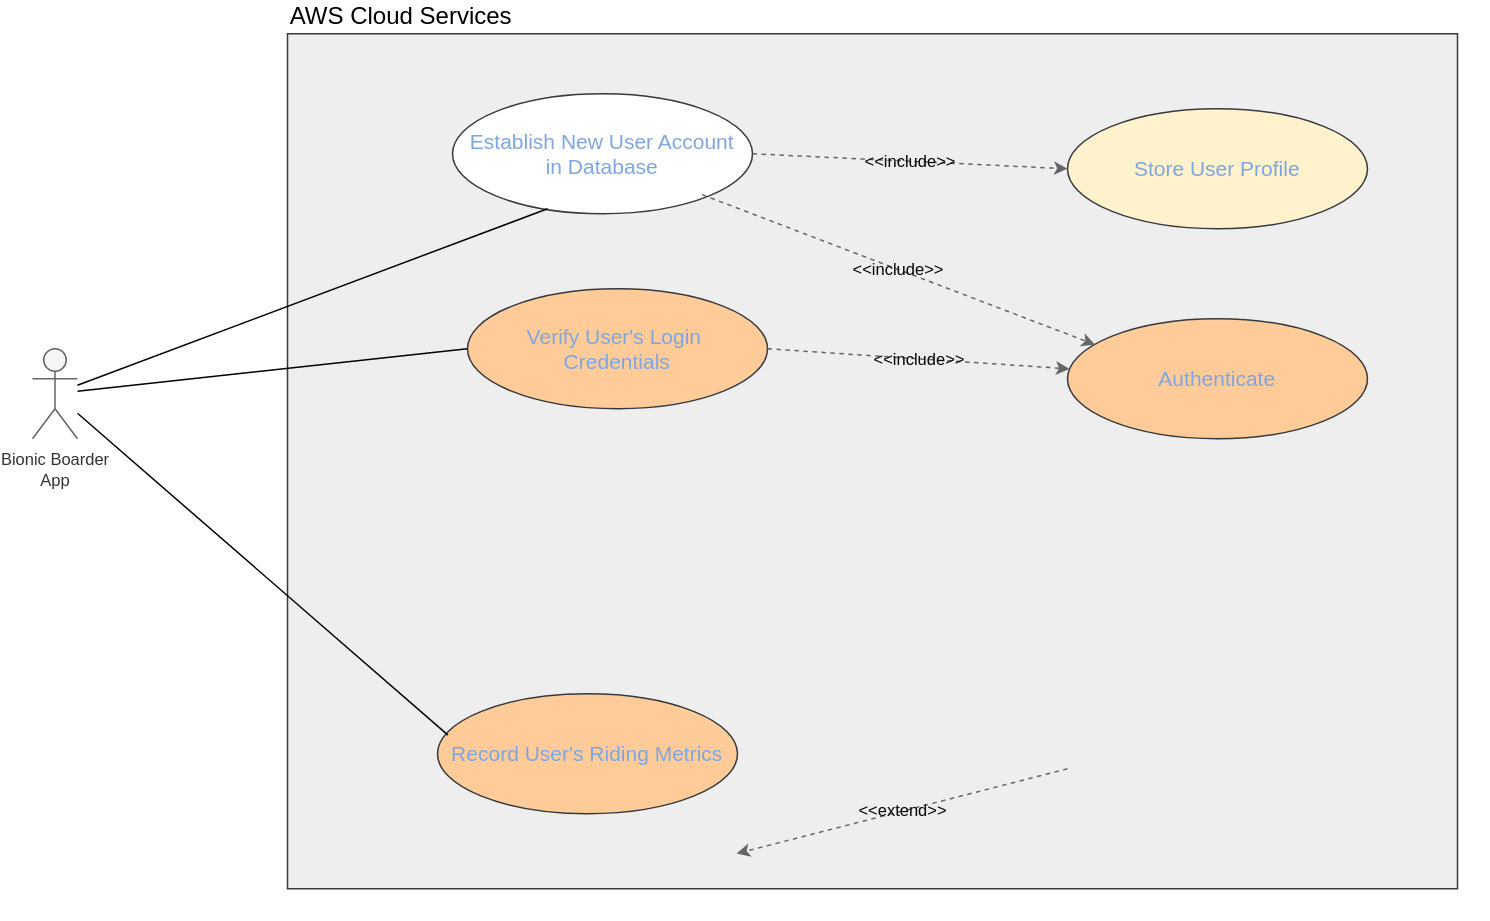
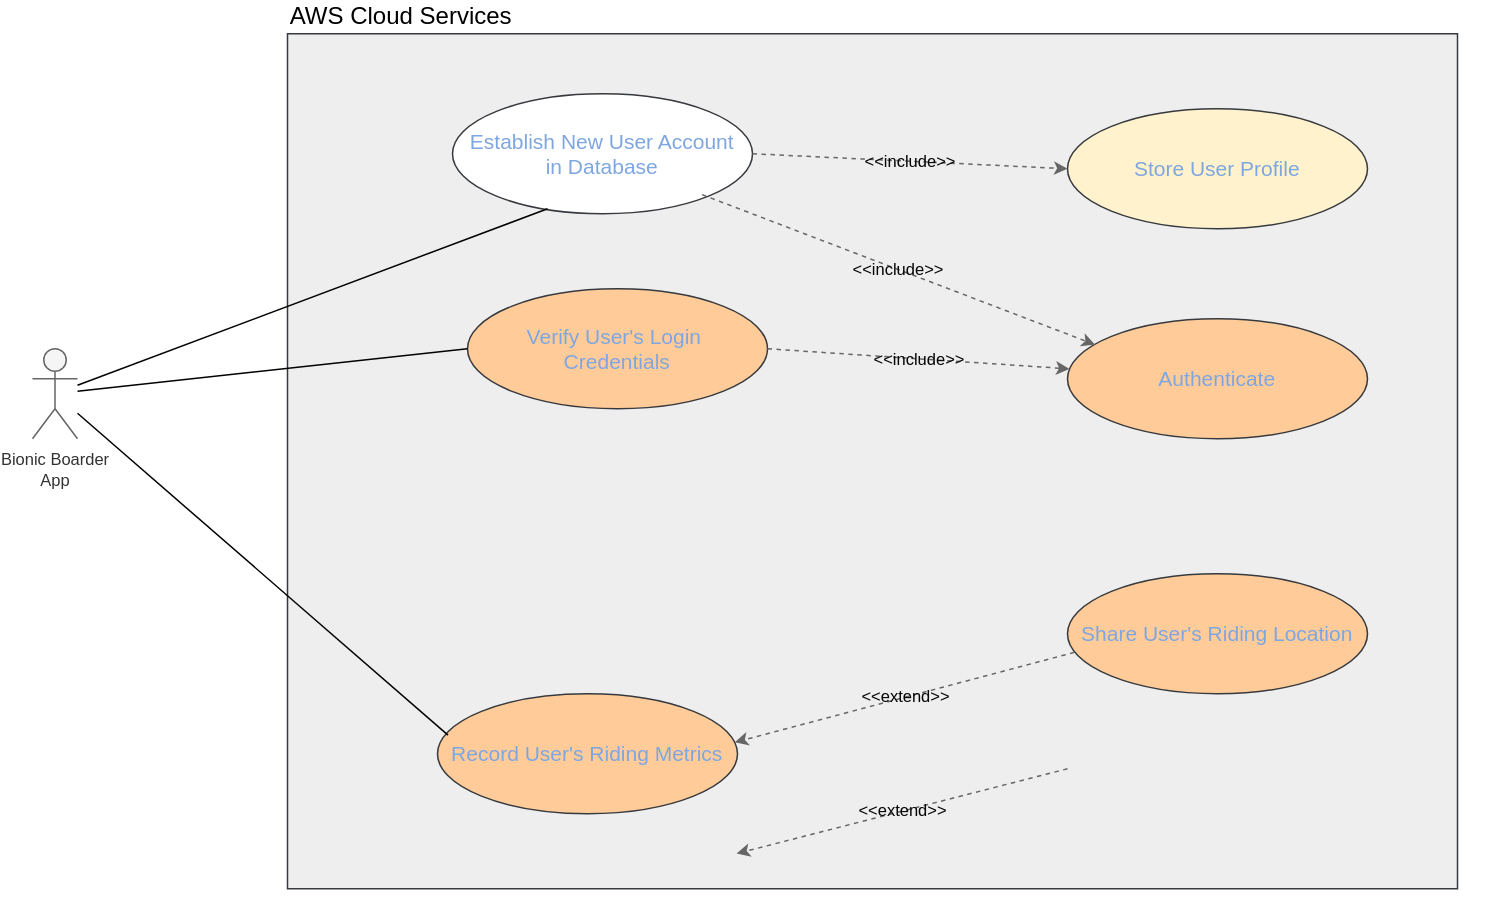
  <mxCell id="0" />
  <mxCell id="1" parent="0" />
  <mxCell id="2" value="Specimen and collection" style="edgeStyle=orthogonalEdgeStyle;endArrow=block;html=1;" parent="1" edge="1"><mxGeometry relative="1" as="geometry"><mxPoint x="500" y="60" as="targetPoint" /></mxGeometry></mxCell>
  <mxCell id="3" value="report delivery offline" style="edgeStyle=orthogonalEdgeStyle;endArrow=block;html=1;" parent="1" edge="1"><mxGeometry relative="1" as="geometry"><mxPoint x="450" y="90" as="sourcePoint" /></mxGeometry></mxCell>
  <mxCell id="4" value="&lt;div&gt;&lt;font style=&quot;font-size: 11px;&quot;&gt;Bionic Boarder&lt;/font&gt;&lt;/div&gt;&lt;div&gt;&lt;font style=&quot;font-size: 11px;&quot;&gt;App&lt;/font&gt;&lt;/div&gt;" style="shape=umlActor;verticalLabelPosition=bottom;verticalAlign=top;html=1;outlineConnect=0;strokeColor=#666666;align=center;fontFamily=Helvetica;fontSize=12;fontColor=#333333;labelBackgroundColor=none;fillColor=#f5f5f5;horizontal=1;textShadow=0;" parent="1" vertex="1"><mxGeometry x="20" y="230" width="30" height="60" as="geometry" /></mxCell>
  <mxCell id="5" value="&lt;font&gt;AWS Cloud Services&lt;/font&gt;" style="rounded=0;whiteSpace=wrap;html=1;labelPosition=center;verticalLabelPosition=top;align=left;verticalAlign=bottom;fillColor=#eeeeee;strokeColor=#36393d;fontSize=16;fontColor=#000000;" parent="1" vertex="1"><mxGeometry x="190" y="20" width="780" height="570" as="geometry" /></mxCell>
  <mxCell id="6" value="&lt;font style=&quot;font-size: 14px;&quot;&gt;Establish New User Account&lt;/font&gt;&lt;div&gt;&lt;font style=&quot;font-size: 14px;&quot;&gt;in Database&lt;/font&gt;&lt;/div&gt;" style="ellipse;whiteSpace=wrap;html=1;fillColor=#ffffff;strokeColor=#36393d;fontColor=#7EA6E0;" parent="1" vertex="1"><mxGeometry x="300" y="60" width="200" height="80" as="geometry" /></mxCell>
  <mxCell id="7" style="rounded=0;orthogonalLoop=1;jettySize=auto;html=1;strokeColor=#000000;endArrow=none;startFill=0;shadow=0;jumpStyle=none;entryX=0.317;entryY=0.958;entryDx=0;entryDy=0;entryPerimeter=0;" parent="1" source="4" target="6" edge="1"><mxGeometry relative="1" as="geometry"><mxPoint x="80" y="150" as="sourcePoint" /><mxPoint x="230" y="100" as="targetPoint" /></mxGeometry></mxCell>
  <mxCell id="8" value="&lt;font style=&quot;font-size: 14px;&quot;&gt;Store User Profile&lt;/font&gt;" style="ellipse;whiteSpace=wrap;html=1;fillColor=#fff2cc;strokeColor=#36393d;fontColor=#7EA6E0;" parent="1" vertex="1"><mxGeometry x="710" y="70" width="200" height="80" as="geometry" /></mxCell>
  <mxCell id="9" value="&amp;lt;&amp;lt;extend&amp;gt;&amp;gt;" style="endArrow=classic;html=1;rounded=0;fillColor=#f5f5f5;gradientColor=#b3b3b3;strokeColor=#666666;dashed=1;fontColor=#060606;align=center;labelBackgroundColor=none;entryX=0.997;entryY=0.582;entryDx=0;entryDy=0;exitX=0.124;exitY=0.819;exitDx=0;exitDy=0;exitPerimeter=0;entryPerimeter=0;" parent="1" edge="1"><mxGeometry width="50" height="50" relative="1" as="geometry"><mxPoint x="710" y="510" as="sourcePoint" /><mxPoint x="489.4" y="566.56" as="targetPoint" /></mxGeometry></mxCell>
  <mxCell id="10" value="&amp;lt;&amp;lt;include&amp;gt;&amp;gt;" style="endArrow=classic;html=1;rounded=0;fillColor=#f5f5f5;gradientColor=#b3b3b3;strokeColor=#666666;dashed=1;fontColor=#060606;align=center;labelBackgroundColor=none;entryX=0;entryY=0.5;entryDx=0;entryDy=0;exitX=1;exitY=0.5;exitDx=0;exitDy=0;" edge="1" parent="1" source="6" target="8"><mxGeometry width="50" height="50" relative="1" as="geometry"><mxPoint x="530" y="100" as="sourcePoint" /><mxPoint x="747" y="102" as="targetPoint" /></mxGeometry></mxCell>
  <mxCell id="11" value="&lt;font style=&quot;font-size: 14px;&quot;&gt;Authenticate&lt;/font&gt;" style="ellipse;whiteSpace=wrap;html=1;fillColor=#ffcc99;strokeColor=#36393d;fontColor=#7EA6E0;" vertex="1" parent="1"><mxGeometry x="710" y="210" width="200" height="80" as="geometry" /></mxCell>
  <mxCell id="12" value="&amp;lt;&amp;lt;include&amp;gt;&amp;gt;" style="endArrow=classic;html=1;rounded=0;fillColor=#f5f5f5;gradientColor=#b3b3b3;strokeColor=#666666;dashed=1;fontColor=#060606;align=center;labelBackgroundColor=none;entryX=0.092;entryY=0.216;entryDx=0;entryDy=0;exitX=0.832;exitY=0.841;exitDx=0;exitDy=0;exitPerimeter=0;entryPerimeter=0;" edge="1" parent="1" target="11" source="6"><mxGeometry width="50" height="50" relative="1" as="geometry"><mxPoint x="500" y="190" as="sourcePoint" /><mxPoint x="747" y="192" as="targetPoint" /></mxGeometry></mxCell>
  <mxCell id="13" value="&lt;span style=&quot;font-size: 14px;&quot;&gt;Verify User's Login&amp;nbsp;&lt;/span&gt;&lt;div&gt;&lt;span style=&quot;font-size: 14px; background-color: transparent;&quot;&gt;Credentials&lt;/span&gt;&lt;/div&gt;" style="ellipse;whiteSpace=wrap;html=1;fillColor=#ffcc99;strokeColor=#36393d;fontColor=#7EA6E0;" vertex="1" parent="1"><mxGeometry x="310" y="190" width="200" height="80" as="geometry" /></mxCell>
  <mxCell id="14" style="rounded=0;orthogonalLoop=1;jettySize=auto;html=1;strokeColor=#000000;endArrow=none;startFill=0;shadow=0;jumpStyle=none;entryX=0;entryY=0.5;entryDx=0;entryDy=0;" edge="1" parent="1" target="13" source="4"><mxGeometry relative="1" as="geometry"><mxPoint x="80" y="504" as="sourcePoint" /><mxPoint x="260" y="350" as="targetPoint" /></mxGeometry></mxCell>
  <mxCell id="15" value="&lt;span style=&quot;font-size: 14px;&quot;&gt;Record User's Riding Metrics&lt;/span&gt;" style="ellipse;whiteSpace=wrap;html=1;fillColor=#ffcc99;strokeColor=#36393d;fontColor=#7EA6E0;" vertex="1" parent="1"><mxGeometry x="290" y="460" width="200" height="80" as="geometry" /></mxCell>
  <mxCell id="16" style="rounded=0;orthogonalLoop=1;jettySize=auto;html=1;strokeColor=#000000;endArrow=none;startFill=0;shadow=0;jumpStyle=none;entryX=0.035;entryY=0.345;entryDx=0;entryDy=0;entryPerimeter=0;" edge="1" parent="1" target="15" source="4"><mxGeometry relative="1" as="geometry"><mxPoint x="50" y="422" as="sourcePoint" /><mxPoint x="260" y="510" as="targetPoint" /></mxGeometry></mxCell>
+ <mxCell id="17" value="&lt;font style=&quot;font-size: 14px;&quot;&gt;Share User's Riding Location&lt;/font&gt;" style="ellipse;whiteSpace=wrap;html=1;fillColor=#ffcc99;strokeColor=#36393d;fontColor=#7EA6E0;" vertex="1" parent="1"><mxGeometry x="710" y="380" width="200" height="80" as="geometry" /></mxCell>
+ <mxCell id="18" value="&amp;lt;&amp;lt;extend&amp;gt;&amp;gt;" style="endArrow=classic;html=1;rounded=0;fillColor=#f5f5f5;gradientColor=#b3b3b3;strokeColor=#666666;dashed=1;fontColor=#060606;align=center;labelBackgroundColor=none;entryX=0.991;entryY=0.405;entryDx=0;entryDy=0;entryPerimeter=0;exitX=0.023;exitY=0.655;exitDx=0;exitDy=0;exitPerimeter=0;" edge="1" parent="1" source="17" target="15"><mxGeometry width="50" height="50" relative="1" as="geometry"><mxPoint x="800" y="440" as="sourcePoint" /><mxPoint x="550" y="440" as="targetPoint" /></mxGeometry></mxCell>
  <mxCell id="19" value="&amp;lt;&amp;lt;include&amp;gt;&amp;gt;" style="endArrow=classic;html=1;rounded=0;fillColor=#f5f5f5;gradientColor=#b3b3b3;strokeColor=#666666;dashed=1;fontColor=#060606;align=center;labelBackgroundColor=none;exitX=1;exitY=0.5;exitDx=0;exitDy=0;" edge="1" parent="1" source="13" target="11"><mxGeometry width="50" height="50" relative="1" as="geometry"><mxPoint x="530" y="230" as="sourcePoint" /><mxPoint x="792" y="330" as="targetPoint" /></mxGeometry></mxCell>
